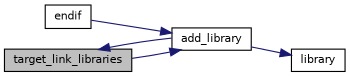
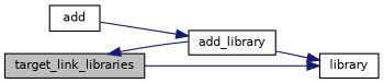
  digraph {
    rankdir=LR
    node [color=black fillcolor=white fontname=Helvetica fontsize=10 shape=record style=filled]
    edge [color=midnightblue fontname=Helvetica fontsize=10 labelfontname=Helvetica labelfontsize=10 style=solid]
    n1 [fillcolor=grey75 fontcolor=black height=0.2 label=target_link_libraries width=0.4]
    n2 [height=0.2 label=add_library width=0.4]
    n3 [height=0.2 label=library width=0.4]
-   n4 [height=0.2 label=endif width=0.4]
-   n1 -> n2
+   n4 [height=0.2 label=add width=0.4]
+   n1 -> n3
    n2 -> n1
    n2 -> n3
    n4 -> n2
  }
